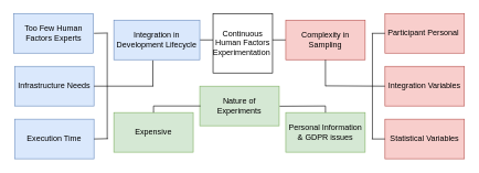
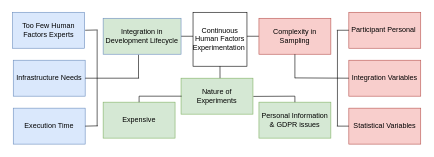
  <mxCell id="0" />
  <mxCell id="1" parent="0" />
  <mxCell id="2" value="Continuous Human Factors Experimentation&amp;nbsp;" style="whiteSpace=wrap;html=1;aspect=fixed;" vertex="1" parent="1"><mxGeometry x="321" y="20" width="90" height="90" as="geometry" /></mxCell>
  <mxCell id="3" value="" style="endArrow=none;html=1;rounded=0;" edge="1" parent="1"><mxGeometry width="50" height="50" relative="1" as="geometry"><mxPoint x="411" y="60" as="sourcePoint" /><mxPoint x="441" y="60" as="targetPoint" /></mxGeometry></mxCell>
  <mxCell id="4" value="" style="endArrow=none;html=1;rounded=0;" edge="1" parent="1"><mxGeometry width="50" height="50" relative="1" as="geometry"><mxPoint x="291" y="60" as="sourcePoint" /><mxPoint x="321" y="60" as="targetPoint" /></mxGeometry></mxCell>
  <mxCell id="5" value="Nature of Experiments" style="rounded=0;whiteSpace=wrap;html=1;fillColor=#d5e8d4;strokeColor=#82b366;rotation=0;" vertex="1" parent="1"><mxGeometry x="301" y="130" width="120" height="60" as="geometry" /></mxCell>
+ <mxCell id="6" value="" style="endArrow=none;html=1;rounded=0;entryX=0.5;entryY=1;entryDx=0;entryDy=0;exitX=0.542;exitY=-0.002;exitDx=0;exitDy=0;exitPerimeter=0;" edge="1" parent="1" source="5" target="2"><mxGeometry width="50" height="50" relative="1" as="geometry"><mxPoint x="366" y="230" as="sourcePoint" /><mxPoint x="501" y="210" as="targetPoint" /><Array as="points" /></mxGeometry></mxCell>
  <mxCell id="7" value="Complexity in Sampling" style="rounded=0;whiteSpace=wrap;html=1;fillColor=#f8cecc;strokeColor=#b85450;" vertex="1" parent="1"><mxGeometry x="431" y="30" width="120" height="60" as="geometry" /></mxCell>
  <mxCell id="8" value="Participant Personal&amp;nbsp;" style="rounded=0;whiteSpace=wrap;html=1;fillColor=#f8cecc;strokeColor=#b85450;" vertex="1" parent="1"><mxGeometry x="581" y="20" width="120" height="60" as="geometry" /></mxCell>
  <mxCell id="9" value="Integration Variables" style="rounded=0;whiteSpace=wrap;html=1;fillColor=#f8cecc;strokeColor=#b85450;" vertex="1" parent="1"><mxGeometry x="581" y="100" width="120" height="60" as="geometry" /></mxCell>
  <mxCell id="10" value="Statistical Variables" style="rounded=0;whiteSpace=wrap;html=1;fillColor=#f8cecc;strokeColor=#b85450;" vertex="1" parent="1"><mxGeometry x="581" y="180" width="120" height="60" as="geometry" /></mxCell>
  <mxCell id="11" value="" style="endArrow=none;html=1;rounded=0;" edge="1" parent="1"><mxGeometry width="50" height="50" relative="1" as="geometry"><mxPoint x="561" y="50" as="sourcePoint" /><mxPoint x="581" y="50" as="targetPoint" /></mxGeometry></mxCell>
  <mxCell id="12" value="" style="endArrow=none;html=1;rounded=0;" edge="1" parent="1"><mxGeometry width="50" height="50" relative="1" as="geometry"><mxPoint x="562" y="210" as="sourcePoint" /><mxPoint x="562" y="50" as="targetPoint" /></mxGeometry></mxCell>
  <mxCell id="13" value="" style="endArrow=none;html=1;rounded=0;" edge="1" parent="1"><mxGeometry width="50" height="50" relative="1" as="geometry"><mxPoint x="561" y="210" as="sourcePoint" /><mxPoint x="581" y="210" as="targetPoint" /></mxGeometry></mxCell>
  <mxCell id="14" value="" style="endArrow=none;html=1;rounded=0;exitX=0.5;exitY=1;exitDx=0;exitDy=0;" edge="1" parent="1" source="7"><mxGeometry width="50" height="50" relative="1" as="geometry"><mxPoint x="491" y="100" as="sourcePoint" /><mxPoint x="491" y="130" as="targetPoint" /></mxGeometry></mxCell>
  <mxCell id="15" value="Expensive" style="rounded=0;whiteSpace=wrap;html=1;fillColor=#d5e8d4;strokeColor=#82b366;rotation=0;" vertex="1" parent="1"><mxGeometry x="171" y="170" width="120" height="60" as="geometry" /></mxCell>
  <mxCell id="16" value="Personal Information &amp;amp; GDPR issues" style="rounded=0;whiteSpace=wrap;html=1;fillColor=#d5e8d4;strokeColor=#82b366;rotation=0;" vertex="1" parent="1"><mxGeometry x="431" y="170" width="120" height="60" as="geometry" /></mxCell>
  <mxCell id="17" value="Execution Time" style="rounded=0;whiteSpace=wrap;html=1;fillColor=#dae8fc;strokeColor=#6c8ebf;" vertex="1" parent="1"><mxGeometry x="21" y="180" width="120" height="60" as="geometry" /></mxCell>
- <mxCell id="18" value="Integration in Development Lifecycle" style="rounded=0;whiteSpace=wrap;html=1;fillColor=#dae8fc;strokeColor=#6c8ebf;rotation=0;" vertex="1" parent="1"><mxGeometry x="171" y="30" width="130" height="60" as="geometry" /></mxCell>
+ <mxCell id="18" value="Integration in Development Lifecycle" style="rounded=0;whiteSpace=wrap;html=1;fillColor=#d5e8d4;strokeColor=#6c8ebf;rotation=0;" vertex="1" parent="1"><mxGeometry x="171" y="30" width="130" height="60" as="geometry" /></mxCell>
  <mxCell id="19" value="Too Few Human Factors Experts" style="rounded=0;whiteSpace=wrap;html=1;fillColor=#dae8fc;strokeColor=#6c8ebf;rotation=0;" vertex="1" parent="1"><mxGeometry x="20" y="20" width="120" height="60" as="geometry" /></mxCell>
  <mxCell id="20" value="Infrastructure Needs" style="rounded=0;whiteSpace=wrap;html=1;fillColor=#dae8fc;strokeColor=#6c8ebf;rotation=0;" vertex="1" parent="1"><mxGeometry x="21" y="100" width="120" height="60" as="geometry" /></mxCell>
  <mxCell id="21" value="" style="endArrow=none;html=1;rounded=0;entryX=0.454;entryY=1.017;entryDx=0;entryDy=0;entryPerimeter=0;" edge="1" parent="1" target="18"><mxGeometry width="50" height="50" relative="1" as="geometry"><mxPoint x="230" y="130" as="sourcePoint" /><mxPoint x="167" y="66" as="targetPoint" /></mxGeometry></mxCell>
  <mxCell id="22" value="" style="endArrow=none;html=1;rounded=0;" edge="1" parent="1"><mxGeometry width="50" height="50" relative="1" as="geometry"><mxPoint x="161" y="210" as="sourcePoint" /><mxPoint x="161" y="50" as="targetPoint" /></mxGeometry></mxCell>
  <mxCell id="23" value="" style="endArrow=none;html=1;rounded=0;" edge="1" parent="1"><mxGeometry width="50" height="50" relative="1" as="geometry"><mxPoint x="141" y="50" as="sourcePoint" /><mxPoint x="162" y="49.5" as="targetPoint" /></mxGeometry></mxCell>
  <mxCell id="24" value="" style="endArrow=none;html=1;rounded=0;" edge="1" parent="1"><mxGeometry width="50" height="50" relative="1" as="geometry"><mxPoint x="141" y="210" as="sourcePoint" /><mxPoint x="162" y="209.5" as="targetPoint" /></mxGeometry></mxCell>
  <mxCell id="25" value="" style="endArrow=none;html=1;rounded=0;exitX=1;exitY=0.5;exitDx=0;exitDy=0;" edge="1" parent="1" source="20"><mxGeometry width="50" height="50" relative="1" as="geometry"><mxPoint x="321" y="180" as="sourcePoint" /><mxPoint x="231" y="130" as="targetPoint" /></mxGeometry></mxCell>
  <mxCell id="26" value="" style="endArrow=none;html=1;rounded=0;exitX=1;exitY=0.5;exitDx=0;exitDy=0;" edge="1" parent="1"><mxGeometry width="50" height="50" relative="1" as="geometry"><mxPoint x="491" y="129.5" as="sourcePoint" /><mxPoint x="581" y="130" as="targetPoint" /></mxGeometry></mxCell>
  <mxCell id="27" value="" style="endArrow=none;html=1;rounded=0;exitX=1.006;exitY=0.34;exitDx=0;exitDy=0;exitPerimeter=0;" edge="1" parent="1"><mxGeometry width="50" height="50" relative="1" as="geometry"><mxPoint x="421.72" y="160.4" as="sourcePoint" /><mxPoint x="491" y="170" as="targetPoint" /><Array as="points"><mxPoint x="491" y="160" /></Array></mxGeometry></mxCell>
  <mxCell id="28" value="" style="endArrow=none;html=1;rounded=0;" edge="1" parent="1"><mxGeometry width="50" height="50" relative="1" as="geometry"><mxPoint x="491" y="160" as="sourcePoint" /><mxPoint x="491" y="160" as="targetPoint" /></mxGeometry></mxCell>
  <mxCell id="29" value="" style="endArrow=none;html=1;rounded=0;" edge="1" parent="1"><mxGeometry width="50" height="50" relative="1" as="geometry"><mxPoint x="231" y="160" as="sourcePoint" /><mxPoint x="302" y="160" as="targetPoint" /></mxGeometry></mxCell>
  <mxCell id="30" value="" style="endArrow=none;html=1;rounded=0;exitX=0.5;exitY=0;exitDx=0;exitDy=0;" edge="1" parent="1"><mxGeometry width="50" height="50" relative="1" as="geometry"><mxPoint x="231" y="170" as="sourcePoint" /><mxPoint x="231" y="160" as="targetPoint" /></mxGeometry></mxCell>
